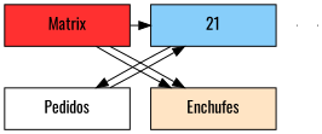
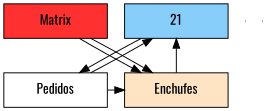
  digraph {
    fontname=Oswald
    node [fontname=Oswald shape=box]
    edge [fontname=Oswald]
    n1 [fillcolor=firebrick1 group=1 label=Matrix style=filled width=1.5]
    n2 [fillcolor=lightskyblue group=2 label=21 style=filled width=1.5]
    n3 [fillcolor=bisque1 group=1 label=Enchufes style=filled width=1.5]
    n4 [group=2 label=Pedidos width=1.5]
    e0 [shape=point width=0]
    e1 [shape=point width=0]
    subgraph sub_1 {
      rank=same
      n1
      n2
    }
    subgraph sub_2 {
      rank=same
      n3
      n4
    }
-   n1 -> n2
+   n3 -> n2
    n1 -> n3
    n1 -> n3
    n2 -> n4
    n4 -> n2
+   n4 -> n3
  }
